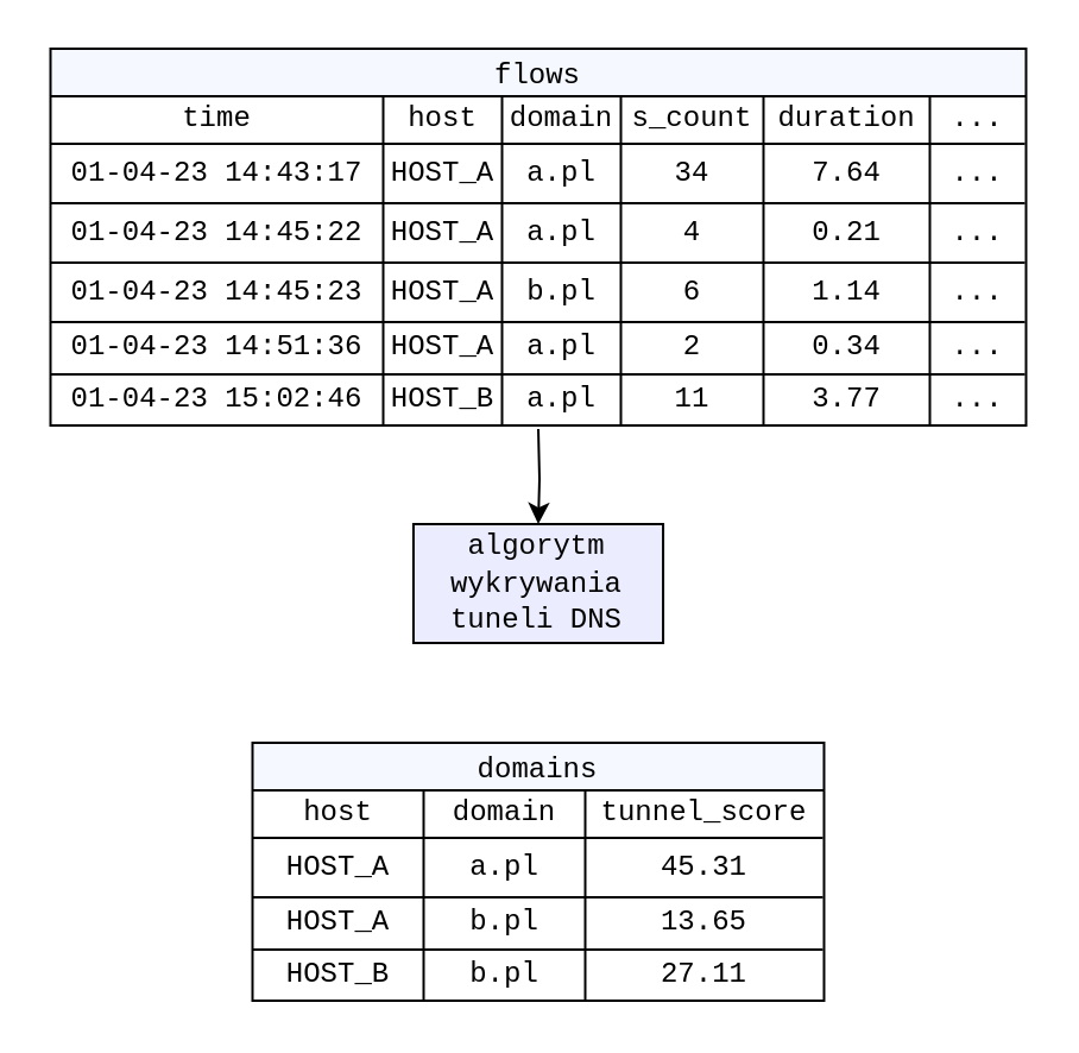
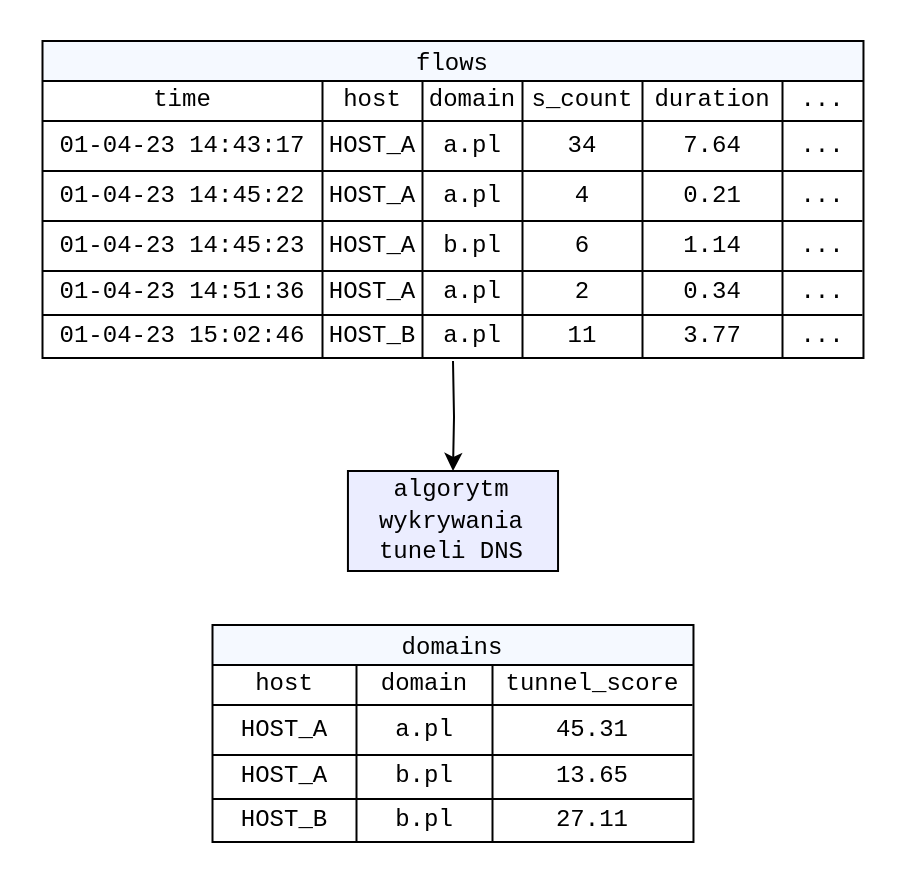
  <mxCell id="0" />
  <mxCell id="1" parent="0" />
  <mxCell id="2" style="edgeStyle=orthogonalEdgeStyle;rounded=0;orthogonalLoop=1;jettySize=auto;html=1;entryX=0.5;entryY=0;entryDx=0;entryDy=0;" parent="1" target="20" edge="1"><mxGeometry relative="1" as="geometry"><mxPoint x="225.995" y="180" as="sourcePoint" /></mxGeometry></mxCell>
  <mxCell id="3" value="domains" style="shape=table;startSize=20;container=1;collapsible=0;childLayout=tableLayout;strokeColor=default;fontSize=12;fontFamily=Courier New;fillColor=#F5F9FF;" parent="1" vertex="1"><mxGeometry x="105.75" y="312" width="240.49" height="108.5" as="geometry" /></mxCell>
  <mxCell id="4" value="" style="shape=tableRow;horizontal=0;startSize=0;swimlaneHead=0;swimlaneBody=0;strokeColor=inherit;top=0;left=0;bottom=0;right=0;collapsible=0;dropTarget=0;fillColor=none;points=[[0,0.5],[1,0.5]];portConstraint=eastwest;fontSize=16;" parent="3" vertex="1"><mxGeometry y="20" width="240.49" height="20" as="geometry" /></mxCell>
  <mxCell id="5" value="host" style="shape=partialRectangle;html=1;whiteSpace=wrap;connectable=0;strokeColor=inherit;overflow=hidden;fillColor=none;top=0;left=0;bottom=0;right=0;pointerEvents=1;fontSize=12;fontFamily=Courier New;" parent="4" vertex="1"><mxGeometry width="72" height="20" as="geometry"><mxRectangle width="72" height="20" as="alternateBounds" /></mxGeometry></mxCell>
  <mxCell id="6" value="domain" style="shape=partialRectangle;html=1;whiteSpace=wrap;connectable=0;strokeColor=inherit;overflow=hidden;fillColor=none;top=0;left=0;bottom=0;right=0;pointerEvents=1;fontSize=12;fontFamily=Courier New;" parent="4" vertex="1"><mxGeometry x="72" width="68" height="20" as="geometry"><mxRectangle width="68" height="20" as="alternateBounds" /></mxGeometry></mxCell>
  <mxCell id="7" value="tunnel_score" style="shape=partialRectangle;html=1;whiteSpace=wrap;connectable=0;strokeColor=inherit;overflow=hidden;fillColor=none;top=0;left=0;bottom=0;right=0;pointerEvents=1;fontSize=12;fontFamily=Courier New;" parent="4" vertex="1"><mxGeometry x="140" width="100" height="20" as="geometry"><mxRectangle width="100" height="20" as="alternateBounds" /></mxGeometry></mxCell>
  <mxCell id="8" value="" style="shape=tableRow;horizontal=0;startSize=0;swimlaneHead=0;swimlaneBody=0;strokeColor=inherit;top=0;left=0;bottom=0;right=0;collapsible=0;dropTarget=0;fillColor=none;points=[[0,0.5],[1,0.5]];portConstraint=eastwest;fontSize=16;" parent="3" vertex="1"><mxGeometry y="40" width="240.49" height="25" as="geometry" /></mxCell>
  <mxCell id="9" value="HOST_A" style="shape=partialRectangle;html=1;whiteSpace=wrap;connectable=0;strokeColor=inherit;overflow=hidden;fillColor=none;top=0;left=0;bottom=0;right=0;pointerEvents=1;fontSize=12;fontFamily=Courier New;" parent="8" vertex="1"><mxGeometry width="72" height="25" as="geometry"><mxRectangle width="72" height="25" as="alternateBounds" /></mxGeometry></mxCell>
  <mxCell id="10" value="a.pl" style="shape=partialRectangle;html=1;whiteSpace=wrap;connectable=0;strokeColor=inherit;overflow=hidden;fillColor=none;top=0;left=0;bottom=0;right=0;pointerEvents=1;fontSize=12;fontFamily=Courier New;" parent="8" vertex="1"><mxGeometry x="72" width="68" height="25" as="geometry"><mxRectangle width="68" height="25" as="alternateBounds" /></mxGeometry></mxCell>
  <mxCell id="11" value="45.31" style="shape=partialRectangle;html=1;whiteSpace=wrap;connectable=0;strokeColor=inherit;overflow=hidden;fillColor=none;top=0;left=0;bottom=0;right=0;pointerEvents=1;fontSize=12;fontFamily=Courier New;" parent="8" vertex="1"><mxGeometry x="140" width="100" height="25" as="geometry"><mxRectangle width="100" height="25" as="alternateBounds" /></mxGeometry></mxCell>
  <mxCell id="12" value="" style="shape=tableRow;horizontal=0;startSize=0;swimlaneHead=0;swimlaneBody=0;strokeColor=inherit;top=0;left=0;bottom=0;right=0;collapsible=0;dropTarget=0;fillColor=none;points=[[0,0.5],[1,0.5]];portConstraint=eastwest;fontSize=16;" parent="3" vertex="1"><mxGeometry y="65" width="240.49" height="22" as="geometry" /></mxCell>
  <mxCell id="13" value="HOST_A" style="shape=partialRectangle;html=1;whiteSpace=wrap;connectable=0;strokeColor=inherit;overflow=hidden;fillColor=none;top=0;left=0;bottom=0;right=0;pointerEvents=1;fontSize=12;fontFamily=Courier New;" parent="12" vertex="1"><mxGeometry width="72" height="22" as="geometry"><mxRectangle width="72" height="22" as="alternateBounds" /></mxGeometry></mxCell>
  <mxCell id="14" value="b.pl" style="shape=partialRectangle;html=1;whiteSpace=wrap;connectable=0;strokeColor=inherit;overflow=hidden;fillColor=none;top=0;left=0;bottom=0;right=0;pointerEvents=1;fontSize=12;fontFamily=Courier New;" parent="12" vertex="1"><mxGeometry x="72" width="68" height="22" as="geometry"><mxRectangle width="68" height="22" as="alternateBounds" /></mxGeometry></mxCell>
  <mxCell id="15" value="13.65" style="shape=partialRectangle;html=1;whiteSpace=wrap;connectable=0;strokeColor=inherit;overflow=hidden;fillColor=none;top=0;left=0;bottom=0;right=0;pointerEvents=1;fontSize=12;fontFamily=Courier New;" parent="12" vertex="1"><mxGeometry x="140" width="100" height="22" as="geometry"><mxRectangle width="100" height="22" as="alternateBounds" /></mxGeometry></mxCell>
  <mxCell id="16" style="shape=tableRow;horizontal=0;startSize=0;swimlaneHead=0;swimlaneBody=0;strokeColor=inherit;top=0;left=0;bottom=0;right=0;collapsible=0;dropTarget=0;fillColor=none;points=[[0,0.5],[1,0.5]];portConstraint=eastwest;fontSize=16;" parent="3" vertex="1"><mxGeometry y="87" width="240.49" height="22" as="geometry" /></mxCell>
  <mxCell id="17" value="HOST_B" style="shape=partialRectangle;html=1;whiteSpace=wrap;connectable=0;strokeColor=inherit;overflow=hidden;fillColor=none;top=0;left=0;bottom=0;right=0;pointerEvents=1;fontSize=12;fontFamily=Courier New;" parent="16" vertex="1"><mxGeometry width="72" height="22" as="geometry"><mxRectangle width="72" height="22" as="alternateBounds" /></mxGeometry></mxCell>
  <mxCell id="18" value="b.pl" style="shape=partialRectangle;html=1;whiteSpace=wrap;connectable=0;strokeColor=inherit;overflow=hidden;fillColor=none;top=0;left=0;bottom=0;right=0;pointerEvents=1;fontSize=12;fontFamily=Courier New;" parent="16" vertex="1"><mxGeometry x="72" width="68" height="22" as="geometry"><mxRectangle width="68" height="22" as="alternateBounds" /></mxGeometry></mxCell>
  <mxCell id="19" value="27.11" style="shape=partialRectangle;html=1;whiteSpace=wrap;connectable=0;strokeColor=inherit;overflow=hidden;fillColor=none;top=0;left=0;bottom=0;right=0;pointerEvents=1;fontSize=12;fontFamily=Courier New;" parent="16" vertex="1"><mxGeometry x="140" width="100" height="22" as="geometry"><mxRectangle width="100" height="22" as="alternateBounds" /></mxGeometry></mxCell>
- <mxCell id="20" value="&lt;font face=&quot;Courier New&quot;&gt;algorytm wykrywania tuneli DNS&lt;/font&gt;" style="rounded=0;whiteSpace=wrap;html=1;fillColor=#EBEDFF;" parent="1" vertex="1"><mxGeometry x="173.47" y="220" width="105.05" height="50" as="geometry" /></mxCell>
+ <mxCell id="20" value="&lt;font face=&quot;Courier New&quot;&gt;algorytm wykrywania tuneli DNS&lt;/font&gt;" style="rounded=0;whiteSpace=wrap;html=1;fillColor=#EBEDFF;" parent="1" vertex="1"><mxGeometry x="173.47" y="235" width="105.05" height="50" as="geometry" /></mxCell>
  <mxCell id="21" value="flows" style="shape=table;startSize=20;container=1;collapsible=0;childLayout=tableLayout;strokeColor=default;fontSize=12;fontFamily=Courier New;fillColor=#F5F9FF;" vertex="1" parent="1"><mxGeometry x="20.75" y="20" width="410.49" height="158.5" as="geometry" /></mxCell>
  <mxCell id="22" value="" style="shape=tableRow;horizontal=0;startSize=0;swimlaneHead=0;swimlaneBody=0;strokeColor=inherit;top=0;left=0;bottom=0;right=0;collapsible=0;dropTarget=0;fillColor=none;points=[[0,0.5],[1,0.5]];portConstraint=eastwest;fontSize=16;" vertex="1" parent="21"><mxGeometry y="20" width="410.49" height="20" as="geometry" /></mxCell>
  <mxCell id="23" value="time" style="shape=partialRectangle;html=1;whiteSpace=wrap;connectable=0;strokeColor=inherit;overflow=hidden;fillColor=none;top=0;left=0;bottom=0;right=0;pointerEvents=1;fontSize=12;fontFamily=Courier New;" vertex="1" parent="22"><mxGeometry width="140" height="20" as="geometry"><mxRectangle width="140" height="20" as="alternateBounds" /></mxGeometry></mxCell>
  <mxCell id="24" value="host" style="shape=partialRectangle;html=1;whiteSpace=wrap;connectable=0;strokeColor=inherit;overflow=hidden;fillColor=none;top=0;left=0;bottom=0;right=0;pointerEvents=1;fontSize=12;fontFamily=Courier New;" vertex="1" parent="22"><mxGeometry x="140" width="50" height="20" as="geometry"><mxRectangle width="50" height="20" as="alternateBounds" /></mxGeometry></mxCell>
  <mxCell id="25" value="domain" style="shape=partialRectangle;html=1;whiteSpace=wrap;connectable=0;strokeColor=inherit;overflow=hidden;fillColor=none;top=0;left=0;bottom=0;right=0;pointerEvents=1;fontSize=12;fontFamily=Courier New;" vertex="1" parent="22"><mxGeometry x="190" width="50" height="20" as="geometry"><mxRectangle width="50" height="20" as="alternateBounds" /></mxGeometry></mxCell>
  <mxCell id="26" value="s_count" style="shape=partialRectangle;html=1;whiteSpace=wrap;connectable=0;strokeColor=inherit;overflow=hidden;fillColor=none;top=0;left=0;bottom=0;right=0;pointerEvents=1;fontSize=12;fontFamily=Courier New;" vertex="1" parent="22"><mxGeometry x="240" width="60" height="20" as="geometry"><mxRectangle width="60" height="20" as="alternateBounds" /></mxGeometry></mxCell>
  <mxCell id="27" value="duration" style="shape=partialRectangle;html=1;whiteSpace=wrap;connectable=0;strokeColor=inherit;overflow=hidden;fillColor=none;top=0;left=0;bottom=0;right=0;pointerEvents=1;fontSize=12;fontFamily=Courier New;" vertex="1" parent="22"><mxGeometry x="300" width="70" height="20" as="geometry"><mxRectangle width="70" height="20" as="alternateBounds" /></mxGeometry></mxCell>
  <mxCell id="28" value="..." style="shape=partialRectangle;html=1;whiteSpace=wrap;connectable=0;strokeColor=inherit;overflow=hidden;fillColor=none;top=0;left=0;bottom=0;right=0;pointerEvents=1;fontSize=12;fontFamily=Courier New;" vertex="1" parent="22"><mxGeometry x="370" width="40" height="20" as="geometry"><mxRectangle width="40" height="20" as="alternateBounds" /></mxGeometry></mxCell>
  <mxCell id="29" value="" style="shape=tableRow;horizontal=0;startSize=0;swimlaneHead=0;swimlaneBody=0;strokeColor=inherit;top=0;left=0;bottom=0;right=0;collapsible=0;dropTarget=0;fillColor=none;points=[[0,0.5],[1,0.5]];portConstraint=eastwest;fontSize=16;" vertex="1" parent="21"><mxGeometry y="40" width="410.49" height="25" as="geometry" /></mxCell>
  <mxCell id="30" value="01-04-23 14:43:17" style="shape=partialRectangle;html=1;whiteSpace=wrap;connectable=0;strokeColor=inherit;overflow=hidden;fillColor=none;top=0;left=0;bottom=0;right=0;pointerEvents=1;fontSize=12;fontFamily=Courier New;" vertex="1" parent="29"><mxGeometry width="140" height="25" as="geometry"><mxRectangle width="140" height="25" as="alternateBounds" /></mxGeometry></mxCell>
  <mxCell id="31" value="HOST_A" style="shape=partialRectangle;html=1;whiteSpace=wrap;connectable=0;strokeColor=inherit;overflow=hidden;fillColor=none;top=0;left=0;bottom=0;right=0;pointerEvents=1;fontSize=12;fontFamily=Courier New;" vertex="1" parent="29"><mxGeometry x="140" width="50" height="25" as="geometry"><mxRectangle width="50" height="25" as="alternateBounds" /></mxGeometry></mxCell>
  <mxCell id="32" value="a.pl" style="shape=partialRectangle;html=1;whiteSpace=wrap;connectable=0;strokeColor=inherit;overflow=hidden;fillColor=none;top=0;left=0;bottom=0;right=0;pointerEvents=1;fontSize=12;fontFamily=Courier New;" vertex="1" parent="29"><mxGeometry x="190" width="50" height="25" as="geometry"><mxRectangle width="50" height="25" as="alternateBounds" /></mxGeometry></mxCell>
  <mxCell id="33" value="34" style="shape=partialRectangle;html=1;whiteSpace=wrap;connectable=0;strokeColor=inherit;overflow=hidden;fillColor=none;top=0;left=0;bottom=0;right=0;pointerEvents=1;fontSize=12;fontFamily=Courier New;" vertex="1" parent="29"><mxGeometry x="240" width="60" height="25" as="geometry"><mxRectangle width="60" height="25" as="alternateBounds" /></mxGeometry></mxCell>
  <mxCell id="34" value="7.64" style="shape=partialRectangle;html=1;whiteSpace=wrap;connectable=0;strokeColor=inherit;overflow=hidden;fillColor=none;top=0;left=0;bottom=0;right=0;pointerEvents=1;fontSize=12;fontFamily=Courier New;" vertex="1" parent="29"><mxGeometry x="300" width="70" height="25" as="geometry"><mxRectangle width="70" height="25" as="alternateBounds" /></mxGeometry></mxCell>
  <mxCell id="35" value="..." style="shape=partialRectangle;html=1;whiteSpace=wrap;connectable=0;strokeColor=inherit;overflow=hidden;fillColor=none;top=0;left=0;bottom=0;right=0;pointerEvents=1;fontSize=12;fontFamily=Courier New;" vertex="1" parent="29"><mxGeometry x="370" width="40" height="25" as="geometry"><mxRectangle width="40" height="25" as="alternateBounds" /></mxGeometry></mxCell>
  <mxCell id="36" style="shape=tableRow;horizontal=0;startSize=0;swimlaneHead=0;swimlaneBody=0;strokeColor=inherit;top=0;left=0;bottom=0;right=0;collapsible=0;dropTarget=0;fillColor=none;points=[[0,0.5],[1,0.5]];portConstraint=eastwest;fontSize=16;" vertex="1" parent="21"><mxGeometry y="65" width="410.49" height="25" as="geometry" /></mxCell>
  <mxCell id="37" value="01-04-23 14:45:22" style="shape=partialRectangle;html=1;whiteSpace=wrap;connectable=0;strokeColor=inherit;overflow=hidden;fillColor=none;top=0;left=0;bottom=0;right=0;pointerEvents=1;fontSize=12;fontFamily=Courier New;" vertex="1" parent="36"><mxGeometry width="140" height="25" as="geometry"><mxRectangle width="140" height="25" as="alternateBounds" /></mxGeometry></mxCell>
  <mxCell id="38" value="HOST_A" style="shape=partialRectangle;html=1;whiteSpace=wrap;connectable=0;strokeColor=inherit;overflow=hidden;fillColor=none;top=0;left=0;bottom=0;right=0;pointerEvents=1;fontSize=12;fontFamily=Courier New;" vertex="1" parent="36"><mxGeometry x="140" width="50" height="25" as="geometry"><mxRectangle width="50" height="25" as="alternateBounds" /></mxGeometry></mxCell>
  <mxCell id="39" value="a.pl" style="shape=partialRectangle;html=1;whiteSpace=wrap;connectable=0;strokeColor=inherit;overflow=hidden;fillColor=none;top=0;left=0;bottom=0;right=0;pointerEvents=1;fontSize=12;fontFamily=Courier New;" vertex="1" parent="36"><mxGeometry x="190" width="50" height="25" as="geometry"><mxRectangle width="50" height="25" as="alternateBounds" /></mxGeometry></mxCell>
  <mxCell id="40" value="4" style="shape=partialRectangle;html=1;whiteSpace=wrap;connectable=0;strokeColor=inherit;overflow=hidden;fillColor=none;top=0;left=0;bottom=0;right=0;pointerEvents=1;fontSize=12;fontFamily=Courier New;" vertex="1" parent="36"><mxGeometry x="240" width="60" height="25" as="geometry"><mxRectangle width="60" height="25" as="alternateBounds" /></mxGeometry></mxCell>
  <mxCell id="41" value="0.21" style="shape=partialRectangle;html=1;whiteSpace=wrap;connectable=0;strokeColor=inherit;overflow=hidden;fillColor=none;top=0;left=0;bottom=0;right=0;pointerEvents=1;fontSize=12;fontFamily=Courier New;" vertex="1" parent="36"><mxGeometry x="300" width="70" height="25" as="geometry"><mxRectangle width="70" height="25" as="alternateBounds" /></mxGeometry></mxCell>
  <mxCell id="42" value="..." style="shape=partialRectangle;html=1;whiteSpace=wrap;connectable=0;strokeColor=inherit;overflow=hidden;fillColor=none;top=0;left=0;bottom=0;right=0;pointerEvents=1;fontSize=12;fontFamily=Courier New;" vertex="1" parent="36"><mxGeometry x="370" width="40" height="25" as="geometry"><mxRectangle width="40" height="25" as="alternateBounds" /></mxGeometry></mxCell>
  <mxCell id="43" style="shape=tableRow;horizontal=0;startSize=0;swimlaneHead=0;swimlaneBody=0;strokeColor=inherit;top=0;left=0;bottom=0;right=0;collapsible=0;dropTarget=0;fillColor=none;points=[[0,0.5],[1,0.5]];portConstraint=eastwest;fontSize=16;" vertex="1" parent="21"><mxGeometry y="90" width="410.49" height="25" as="geometry" /></mxCell>
  <mxCell id="44" value="01-04-23 14:45:23" style="shape=partialRectangle;html=1;whiteSpace=wrap;connectable=0;strokeColor=inherit;overflow=hidden;fillColor=none;top=0;left=0;bottom=0;right=0;pointerEvents=1;fontSize=12;fontFamily=Courier New;" vertex="1" parent="43"><mxGeometry width="140" height="25" as="geometry"><mxRectangle width="140" height="25" as="alternateBounds" /></mxGeometry></mxCell>
  <mxCell id="45" value="HOST_A" style="shape=partialRectangle;html=1;whiteSpace=wrap;connectable=0;strokeColor=inherit;overflow=hidden;fillColor=none;top=0;left=0;bottom=0;right=0;pointerEvents=1;fontSize=12;fontFamily=Courier New;" vertex="1" parent="43"><mxGeometry x="140" width="50" height="25" as="geometry"><mxRectangle width="50" height="25" as="alternateBounds" /></mxGeometry></mxCell>
  <mxCell id="46" value="b.pl" style="shape=partialRectangle;html=1;whiteSpace=wrap;connectable=0;strokeColor=inherit;overflow=hidden;fillColor=none;top=0;left=0;bottom=0;right=0;pointerEvents=1;fontSize=12;fontFamily=Courier New;" vertex="1" parent="43"><mxGeometry x="190" width="50" height="25" as="geometry"><mxRectangle width="50" height="25" as="alternateBounds" /></mxGeometry></mxCell>
  <mxCell id="47" value="6" style="shape=partialRectangle;html=1;whiteSpace=wrap;connectable=0;strokeColor=inherit;overflow=hidden;fillColor=none;top=0;left=0;bottom=0;right=0;pointerEvents=1;fontSize=12;fontFamily=Courier New;" vertex="1" parent="43"><mxGeometry x="240" width="60" height="25" as="geometry"><mxRectangle width="60" height="25" as="alternateBounds" /></mxGeometry></mxCell>
  <mxCell id="48" value="1.14" style="shape=partialRectangle;html=1;whiteSpace=wrap;connectable=0;strokeColor=inherit;overflow=hidden;fillColor=none;top=0;left=0;bottom=0;right=0;pointerEvents=1;fontSize=12;fontFamily=Courier New;" vertex="1" parent="43"><mxGeometry x="300" width="70" height="25" as="geometry"><mxRectangle width="70" height="25" as="alternateBounds" /></mxGeometry></mxCell>
  <mxCell id="49" value="..." style="shape=partialRectangle;html=1;whiteSpace=wrap;connectable=0;strokeColor=inherit;overflow=hidden;fillColor=none;top=0;left=0;bottom=0;right=0;pointerEvents=1;fontSize=12;fontFamily=Courier New;" vertex="1" parent="43"><mxGeometry x="370" width="40" height="25" as="geometry"><mxRectangle width="40" height="25" as="alternateBounds" /></mxGeometry></mxCell>
  <mxCell id="50" value="" style="shape=tableRow;horizontal=0;startSize=0;swimlaneHead=0;swimlaneBody=0;strokeColor=inherit;top=0;left=0;bottom=0;right=0;collapsible=0;dropTarget=0;fillColor=none;points=[[0,0.5],[1,0.5]];portConstraint=eastwest;fontSize=16;" vertex="1" parent="21"><mxGeometry y="115" width="410.49" height="22" as="geometry" /></mxCell>
  <mxCell id="51" value="01-04-23 14:51:36" style="shape=partialRectangle;html=1;whiteSpace=wrap;connectable=0;strokeColor=inherit;overflow=hidden;fillColor=none;top=0;left=0;bottom=0;right=0;pointerEvents=1;fontSize=12;fontFamily=Courier New;" vertex="1" parent="50"><mxGeometry width="140" height="22" as="geometry"><mxRectangle width="140" height="22" as="alternateBounds" /></mxGeometry></mxCell>
  <mxCell id="52" value="HOST_A" style="shape=partialRectangle;html=1;whiteSpace=wrap;connectable=0;strokeColor=inherit;overflow=hidden;fillColor=none;top=0;left=0;bottom=0;right=0;pointerEvents=1;fontSize=12;fontFamily=Courier New;" vertex="1" parent="50"><mxGeometry x="140" width="50" height="22" as="geometry"><mxRectangle width="50" height="22" as="alternateBounds" /></mxGeometry></mxCell>
  <mxCell id="53" value="a.pl" style="shape=partialRectangle;html=1;whiteSpace=wrap;connectable=0;strokeColor=inherit;overflow=hidden;fillColor=none;top=0;left=0;bottom=0;right=0;pointerEvents=1;fontSize=12;fontFamily=Courier New;" vertex="1" parent="50"><mxGeometry x="190" width="50" height="22" as="geometry"><mxRectangle width="50" height="22" as="alternateBounds" /></mxGeometry></mxCell>
  <mxCell id="54" value="2" style="shape=partialRectangle;html=1;whiteSpace=wrap;connectable=0;strokeColor=inherit;overflow=hidden;fillColor=none;top=0;left=0;bottom=0;right=0;pointerEvents=1;fontSize=12;fontFamily=Courier New;" vertex="1" parent="50"><mxGeometry x="240" width="60" height="22" as="geometry"><mxRectangle width="60" height="22" as="alternateBounds" /></mxGeometry></mxCell>
  <mxCell id="55" value="0.34" style="shape=partialRectangle;html=1;whiteSpace=wrap;connectable=0;strokeColor=inherit;overflow=hidden;fillColor=none;top=0;left=0;bottom=0;right=0;pointerEvents=1;fontSize=12;fontFamily=Courier New;" vertex="1" parent="50"><mxGeometry x="300" width="70" height="22" as="geometry"><mxRectangle width="70" height="22" as="alternateBounds" /></mxGeometry></mxCell>
  <mxCell id="56" value="..." style="shape=partialRectangle;html=1;whiteSpace=wrap;connectable=0;strokeColor=inherit;overflow=hidden;fillColor=none;top=0;left=0;bottom=0;right=0;pointerEvents=1;fontSize=12;fontFamily=Courier New;" vertex="1" parent="50"><mxGeometry x="370" width="40" height="22" as="geometry"><mxRectangle width="40" height="22" as="alternateBounds" /></mxGeometry></mxCell>
  <mxCell id="57" style="shape=tableRow;horizontal=0;startSize=0;swimlaneHead=0;swimlaneBody=0;strokeColor=inherit;top=0;left=0;bottom=0;right=0;collapsible=0;dropTarget=0;fillColor=none;points=[[0,0.5],[1,0.5]];portConstraint=eastwest;fontSize=16;" vertex="1" parent="21"><mxGeometry y="137" width="410.49" height="22" as="geometry" /></mxCell>
  <mxCell id="58" value="01-04-23 15:02:46" style="shape=partialRectangle;html=1;whiteSpace=wrap;connectable=0;strokeColor=inherit;overflow=hidden;fillColor=none;top=0;left=0;bottom=0;right=0;pointerEvents=1;fontSize=12;fontFamily=Courier New;" vertex="1" parent="57"><mxGeometry width="140" height="22" as="geometry"><mxRectangle width="140" height="22" as="alternateBounds" /></mxGeometry></mxCell>
  <mxCell id="59" value="HOST_B" style="shape=partialRectangle;html=1;whiteSpace=wrap;connectable=0;strokeColor=inherit;overflow=hidden;fillColor=none;top=0;left=0;bottom=0;right=0;pointerEvents=1;fontSize=12;fontFamily=Courier New;" vertex="1" parent="57"><mxGeometry x="140" width="50" height="22" as="geometry"><mxRectangle width="50" height="22" as="alternateBounds" /></mxGeometry></mxCell>
  <mxCell id="60" value="a.pl" style="shape=partialRectangle;html=1;whiteSpace=wrap;connectable=0;strokeColor=inherit;overflow=hidden;fillColor=none;top=0;left=0;bottom=0;right=0;pointerEvents=1;fontSize=12;fontFamily=Courier New;" vertex="1" parent="57"><mxGeometry x="190" width="50" height="22" as="geometry"><mxRectangle width="50" height="22" as="alternateBounds" /></mxGeometry></mxCell>
  <mxCell id="61" value="11" style="shape=partialRectangle;html=1;whiteSpace=wrap;connectable=0;strokeColor=inherit;overflow=hidden;fillColor=none;top=0;left=0;bottom=0;right=0;pointerEvents=1;fontSize=12;fontFamily=Courier New;" vertex="1" parent="57"><mxGeometry x="240" width="60" height="22" as="geometry"><mxRectangle width="60" height="22" as="alternateBounds" /></mxGeometry></mxCell>
  <mxCell id="62" value="3.77" style="shape=partialRectangle;html=1;whiteSpace=wrap;connectable=0;strokeColor=inherit;overflow=hidden;fillColor=none;top=0;left=0;bottom=0;right=0;pointerEvents=1;fontSize=12;fontFamily=Courier New;" vertex="1" parent="57"><mxGeometry x="300" width="70" height="22" as="geometry"><mxRectangle width="70" height="22" as="alternateBounds" /></mxGeometry></mxCell>
  <mxCell id="63" value="..." style="shape=partialRectangle;html=1;whiteSpace=wrap;connectable=0;strokeColor=inherit;overflow=hidden;fillColor=none;top=0;left=0;bottom=0;right=0;pointerEvents=1;fontSize=12;fontFamily=Courier New;" vertex="1" parent="57"><mxGeometry x="370" width="40" height="22" as="geometry"><mxRectangle width="40" height="22" as="alternateBounds" /></mxGeometry></mxCell>
